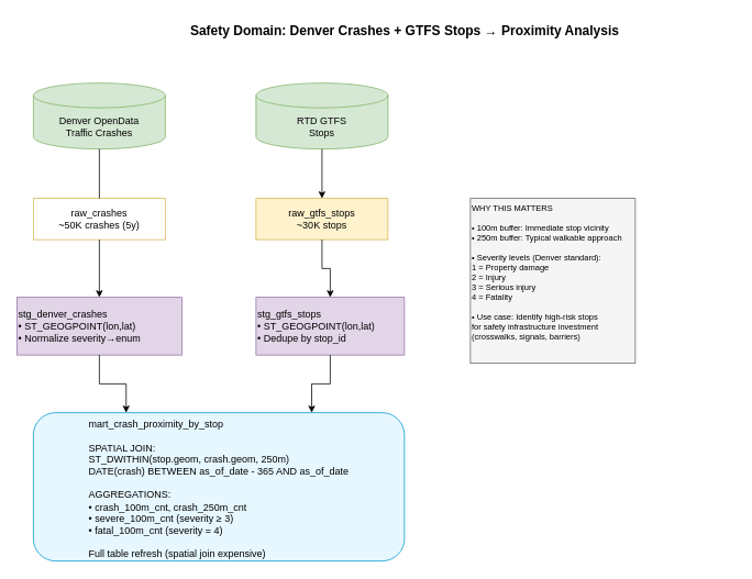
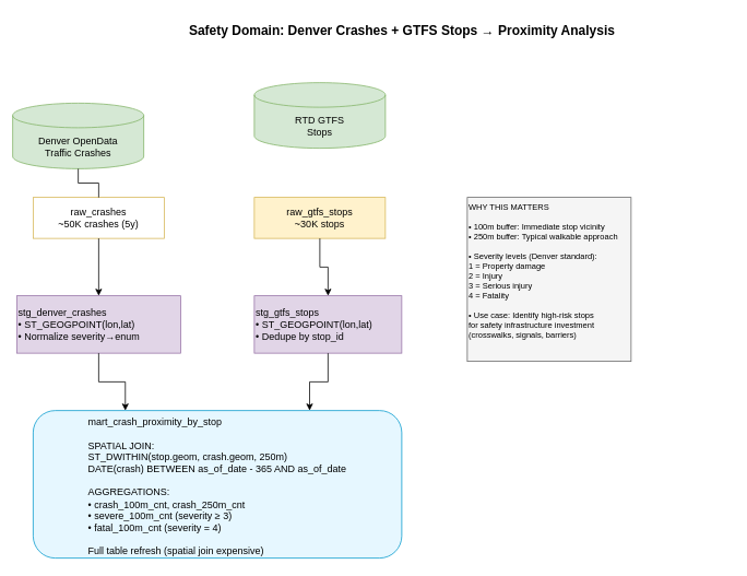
  <mxCell id="0" />
  <mxCell id="1" parent="0" />
  <mxCell id="2" value="Safety Domain: Denver Crashes + GTFS Stops → Proximity Analysis" style="text;html=1;strokeColor=none;fillColor=none;align=center;fontSize=16;fontStyle=1;" parent="1" vertex="1"><mxGeometry x="90" y="20" width="800" height="30" as="geometry" /></mxCell>
- <mxCell id="3" value="Denver OpenData&#10;Traffic Crashes" style="shape=cylinder3;whiteSpace=wrap;html=1;boundedLbl=1;backgroundOutline=1;size=15;fillColor=#d5e8d4;strokeColor=#82b366;" parent="1" vertex="1"><mxGeometry x="40" y="100" width="160" height="80" as="geometry" /></mxCell>
+ <mxCell id="3" value="Denver OpenData&#10;Traffic Crashes" style="shape=cylinder3;whiteSpace=wrap;html=1;boundedLbl=1;backgroundOutline=1;size=15;fillColor=#d5e8d4;strokeColor=#82b366;" parent="1" vertex="1"><mxGeometry x="15" y="125" width="160" height="80" as="geometry" /></mxCell>
  <mxCell id="4" value="RTD GTFS&#10;Stops" style="shape=cylinder3;whiteSpace=wrap;html=1;boundedLbl=1;backgroundOutline=1;size=15;fillColor=#d5e8d4;strokeColor=#82b366;" parent="1" vertex="1"><mxGeometry x="310" y="100" width="160" height="80" as="geometry" /></mxCell>
  <mxCell id="5" value="raw_crashes&#10;~50K crashes (5y)" style="rounded=0;whiteSpace=wrap;html=1;fillColor=#ffffff;strokeColor=#d6b656;" parent="1" vertex="1"><mxGeometry x="40" y="240" width="160" height="50" as="geometry" /></mxCell>
  <mxCell id="6" value="raw_gtfs_stops&#10;~30K stops" style="rounded=0;whiteSpace=wrap;html=1;fillColor=#fff2cc;strokeColor=#d6b656;" parent="1" vertex="1"><mxGeometry x="310" y="240" width="160" height="50" as="geometry" /></mxCell>
  <mxCell id="7" value="stg_denver_crashes&#10;• ST_GEOGPOINT(lon,lat)&#10;• Normalize severity→enum" style="rounded=0;whiteSpace=wrap;html=1;fillColor=#e1d5e7;strokeColor=#9673a6;align=left;" parent="1" vertex="1"><mxGeometry x="20" y="360" width="200" height="70" as="geometry" /></mxCell>
  <mxCell id="8" value="stg_gtfs_stops&#10;• ST_GEOGPOINT(lon,lat)&#10;• Dedupe by stop_id" style="rounded=0;whiteSpace=wrap;html=1;fillColor=#e1d5e7;strokeColor=#9673a6;align=left;" parent="1" vertex="1"><mxGeometry x="310" y="360" width="180" height="70" as="geometry" /></mxCell>
  <mxCell id="9" value="&lt;div style=&quot;text-align: justify;&quot;&gt;&lt;span style=&quot;background-color: transparent; font-weight: normal;&quot;&gt;mart_crash_proximity_by_stop&lt;/span&gt;&lt;/div&gt;&lt;div style=&quot;text-align: justify;&quot;&gt;&lt;span style=&quot;font-weight: normal;&quot;&gt;&lt;br&gt;&lt;/span&gt;&lt;/div&gt;&lt;div style=&quot;text-align: justify;&quot;&gt;&lt;span style=&quot;background-color: transparent; font-weight: normal;&quot;&gt;SPATIAL JOIN:&lt;/span&gt;&lt;/div&gt;&lt;div style=&quot;text-align: justify;&quot;&gt;&lt;span style=&quot;background-color: transparent; font-weight: normal;&quot;&gt;ST_DWITHIN(stop.geom, crash.geom, 250m)&lt;/span&gt;&lt;/div&gt;&lt;div style=&quot;text-align: justify;&quot;&gt;&lt;span style=&quot;background-color: transparent; font-weight: normal;&quot;&gt;DATE(crash) BETWEEN as_of_date - 365 AND as_of_date&lt;/span&gt;&lt;/div&gt;&lt;div style=&quot;text-align: justify;&quot;&gt;&lt;span style=&quot;font-weight: normal;&quot;&gt;&lt;br&gt;&lt;/span&gt;&lt;/div&gt;&lt;div style=&quot;text-align: justify;&quot;&gt;&lt;span style=&quot;background-color: transparent; font-weight: normal;&quot;&gt;AGGREGATIONS:&lt;/span&gt;&lt;/div&gt;&lt;div style=&quot;text-align: justify;&quot;&gt;&lt;span style=&quot;background-color: transparent; font-weight: normal;&quot;&gt;• crash_100m_cnt, crash_250m_cnt&lt;/span&gt;&lt;/div&gt;&lt;div style=&quot;text-align: justify;&quot;&gt;&lt;span style=&quot;background-color: transparent; font-weight: normal;&quot;&gt;• severe_100m_cnt (severity ≥ 3)&lt;/span&gt;&lt;/div&gt;&lt;div style=&quot;text-align: justify;&quot;&gt;&lt;span style=&quot;background-color: transparent; font-weight: normal;&quot;&gt;• fatal_100m_cnt (severity = 4)&lt;/span&gt;&lt;/div&gt;&lt;div style=&quot;text-align: justify;&quot;&gt;&lt;span style=&quot;font-weight: normal;&quot;&gt;&lt;br&gt;&lt;/span&gt;&lt;/div&gt;&lt;div style=&quot;text-align: justify;&quot;&gt;&lt;span style=&quot;background-color: transparent; font-weight: normal;&quot;&gt;Full table refresh (spatial join expensive)&lt;/span&gt;&lt;/div&gt;" style="rounded=1;whiteSpace=wrap;html=1;fillColor=#e6f7ff;strokeColor=#0099cc;align=center;verticalAlign=top;fontStyle=1;" parent="1" vertex="1"><mxGeometry x="40" y="500" width="450" height="180" as="geometry" /></mxCell>
  <mxCell id="10" value="" style="edgeStyle=orthogonalEdgeStyle;rounded=0;html=1;endArrow=none;" parent="1" source="3" target="5" edge="1"><mxGeometry relative="1" as="geometry" /></mxCell>
- <mxCell id="11" value="" style="edgeStyle=orthogonalEdgeStyle;rounded=0;html=1;" parent="1" source="4" target="6" edge="1"><mxGeometry relative="1" as="geometry" /></mxCell>
  <mxCell id="12" value="" style="edgeStyle=orthogonalEdgeStyle;rounded=0;html=1;" parent="1" source="5" target="7" edge="1"><mxGeometry relative="1" as="geometry" /></mxCell>
  <mxCell id="13" value="" style="edgeStyle=orthogonalEdgeStyle;rounded=0;html=1;" parent="1" source="6" target="8" edge="1"><mxGeometry relative="1" as="geometry" /></mxCell>
  <mxCell id="14" value="" style="edgeStyle=orthogonalEdgeStyle;rounded=0;html=1;exitX=0.5;exitY=1;entryX=0.25;entryY=0;" parent="1" source="7" target="9" edge="1"><mxGeometry relative="1" as="geometry" /></mxCell>
  <mxCell id="15" value="" style="edgeStyle=orthogonalEdgeStyle;rounded=0;html=1;exitX=0.5;exitY=1;entryX=0.75;entryY=0;" parent="1" source="8" target="9" edge="1"><mxGeometry relative="1" as="geometry" /></mxCell>
  <mxCell id="16" value="&lt;div style=&quot;text-align: justify;&quot;&gt;&lt;span style=&quot;background-color: transparent;&quot;&gt;WHY THIS MATTERS&lt;/span&gt;&lt;/div&gt;&lt;div style=&quot;text-align: justify;&quot;&gt;&lt;br&gt;&lt;/div&gt;&lt;div style=&quot;text-align: justify;&quot;&gt;&lt;span style=&quot;background-color: transparent;&quot;&gt;• 100m buffer: Immediate stop vicinity&lt;/span&gt;&lt;/div&gt;&lt;div style=&quot;text-align: justify;&quot;&gt;&lt;span style=&quot;background-color: transparent;&quot;&gt;• 250m buffer: Typical walkable approach&lt;/span&gt;&lt;/div&gt;&lt;div style=&quot;text-align: justify;&quot;&gt;&lt;br&gt;&lt;/div&gt;&lt;div style=&quot;text-align: justify;&quot;&gt;&lt;span style=&quot;background-color: transparent;&quot;&gt;• Severity levels (Denver standard):&lt;/span&gt;&lt;/div&gt;&lt;div style=&quot;text-align: justify;&quot;&gt;&lt;span style=&quot;background-color: transparent;&quot;&gt;1 = Property damage&lt;/span&gt;&lt;/div&gt;&lt;div style=&quot;text-align: justify;&quot;&gt;&lt;span style=&quot;background-color: transparent;&quot;&gt;2 = Injury&lt;/span&gt;&lt;/div&gt;&lt;div style=&quot;text-align: justify;&quot;&gt;&lt;span style=&quot;background-color: transparent;&quot;&gt;3 = Serious injury&lt;/span&gt;&lt;/div&gt;&lt;div style=&quot;text-align: justify;&quot;&gt;&lt;span style=&quot;background-color: transparent;&quot;&gt;4 = Fatality&lt;/span&gt;&lt;/div&gt;&lt;div style=&quot;text-align: justify;&quot;&gt;&lt;br&gt;&lt;/div&gt;&lt;div style=&quot;text-align: justify;&quot;&gt;&lt;span style=&quot;background-color: transparent;&quot;&gt;• Use case: Identify high-risk stops&lt;/span&gt;&lt;/div&gt;&lt;div style=&quot;text-align: justify;&quot;&gt;&lt;span style=&quot;background-color: transparent;&quot;&gt;for safety infrastructure investment&lt;/span&gt;&lt;/div&gt;&lt;div style=&quot;text-align: justify;&quot;&gt;&lt;span style=&quot;background-color: transparent;&quot;&gt;(crosswalks, signals, barriers)&lt;/span&gt;&lt;/div&gt;" style="rounded=0;whiteSpace=wrap;html=1;fillColor=#f5f5f5;strokeColor=#666666;align=left;verticalAlign=top;fontSize=10;" parent="1" vertex="1"><mxGeometry x="570" y="240" width="200" height="200" as="geometry" /></mxCell>
